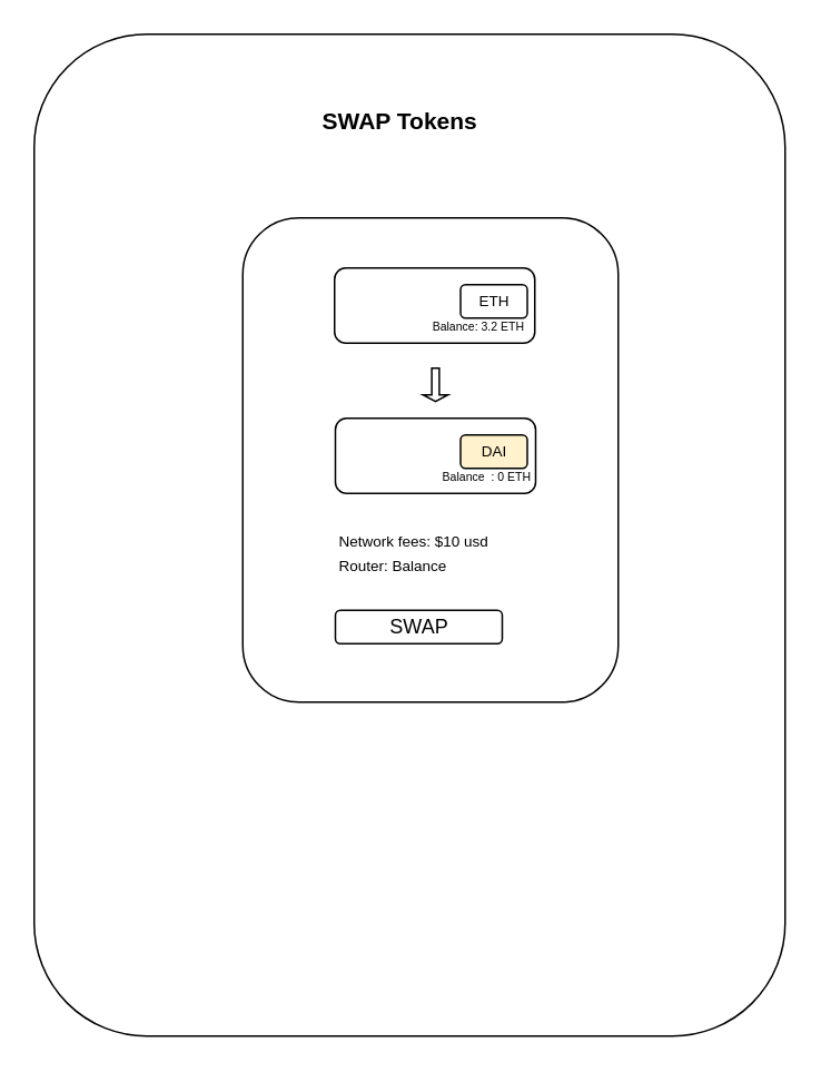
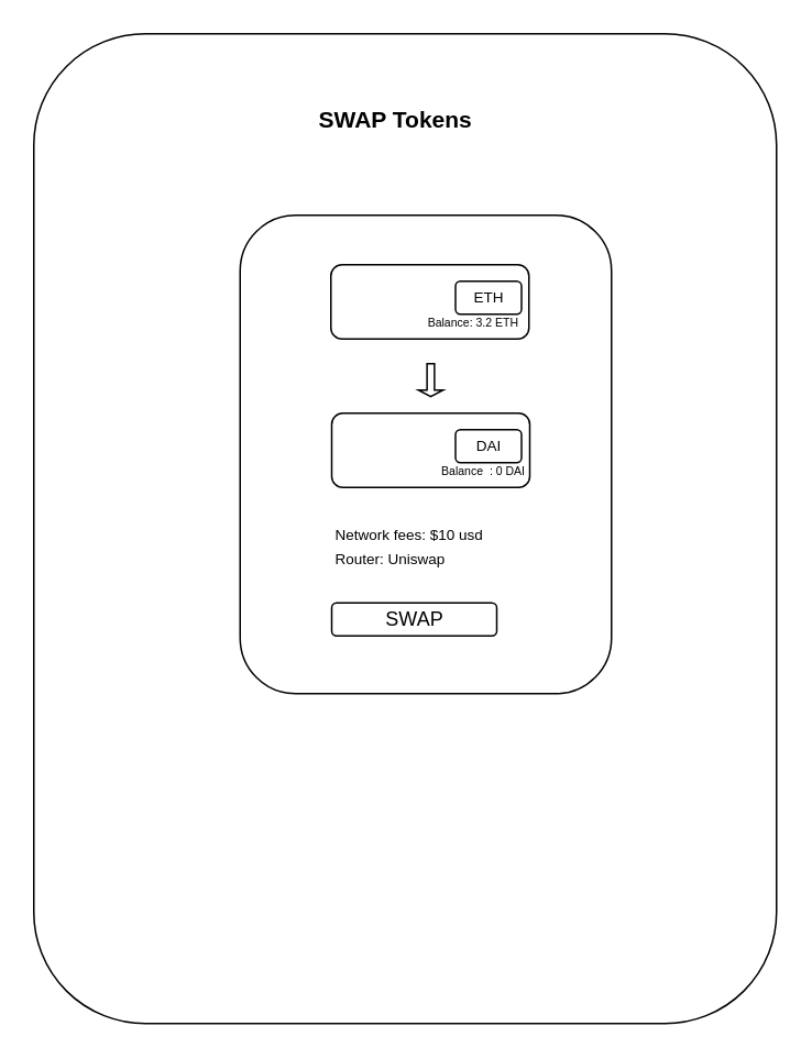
  <mxCell id="0" />
  <mxCell id="1" parent="0" />
  <mxCell id="2" value="" style="rounded=1;whiteSpace=wrap;html=1;" vertex="1" parent="1"><mxGeometry x="20" y="20" width="450" height="600" as="geometry" /></mxCell>
  <mxCell id="3" value="" style="rounded=1;whiteSpace=wrap;html=1;" vertex="1" parent="1"><mxGeometry x="145" y="130" width="225" height="290" as="geometry" /></mxCell>
  <mxCell id="4" value="" style="rounded=1;whiteSpace=wrap;html=1;" vertex="1" parent="1"><mxGeometry x="200" y="160" width="120" height="45" as="geometry" /></mxCell>
  <mxCell id="5" value="" style="rounded=1;whiteSpace=wrap;html=1;" vertex="1" parent="1"><mxGeometry x="200.5" y="250" width="120" height="45" as="geometry" /></mxCell>
  <mxCell id="6" value="SWAP" style="rounded=1;whiteSpace=wrap;html=1;" vertex="1" parent="1"><mxGeometry x="200.5" y="365" width="100" height="20" as="geometry" /></mxCell>
- <mxCell id="7" value="&lt;font style=&quot;font-size: 9px;&quot;&gt;Network fees: $10 usd&lt;br&gt;Router: Balance&lt;br&gt;&lt;/font&gt;" style="text;html=1;strokeColor=none;fillColor=none;align=left;verticalAlign=middle;whiteSpace=wrap;rounded=0;" vertex="1" parent="1"><mxGeometry x="200.5" y="305" width="120" height="50" as="geometry" /></mxCell>
+ <mxCell id="7" value="&lt;font style=&quot;font-size: 9px;&quot;&gt;Network fees: $10 usd&lt;br&gt;Router: Uniswap&lt;br&gt;&lt;/font&gt;" style="text;html=1;strokeColor=none;fillColor=none;align=left;verticalAlign=middle;whiteSpace=wrap;rounded=0;" vertex="1" parent="1"><mxGeometry x="200.5" y="305" width="120" height="50" as="geometry" /></mxCell>
  <mxCell id="8" value="" style="shape=singleArrow;direction=south;whiteSpace=wrap;html=1;fontSize=9;" vertex="1" parent="1"><mxGeometry x="253" y="220" width="15" height="20" as="geometry" /></mxCell>
  <mxCell id="9" value="ETH" style="rounded=1;whiteSpace=wrap;html=1;fontSize=9;" vertex="1" parent="1"><mxGeometry x="275.5" y="170" width="40" height="20" as="geometry" /></mxCell>
- <mxCell id="10" value="DAI" style="rounded=1;whiteSpace=wrap;html=1;fontSize=9;fillColor=#fff2cc;" vertex="1" parent="1"><mxGeometry x="275.5" y="260" width="40" height="20" as="geometry" /></mxCell>
+ <mxCell id="10" value="DAI" style="rounded=1;whiteSpace=wrap;html=1;fontSize=9;" vertex="1" parent="1"><mxGeometry x="275.5" y="260" width="40" height="20" as="geometry" /></mxCell>
  <mxCell id="11" value="&lt;div align=&quot;right&quot;&gt;&lt;font style=&quot;font-size: 7px;&quot;&gt;Balance: 3.2 ETH&lt;/font&gt;&lt;/div&gt;" style="text;html=1;strokeColor=none;fillColor=none;align=right;verticalAlign=middle;whiteSpace=wrap;rounded=0;fontSize=9;" vertex="1" parent="1"><mxGeometry x="225.5" y="180" width="90" height="30" as="geometry" /></mxCell>
- <mxCell id="12" value="&lt;div align=&quot;right&quot;&gt;&lt;font style=&quot;font-size: 7px;&quot;&gt;Balance&amp;nbsp; : 0 ETH&lt;br&gt;&lt;/font&gt;&lt;/div&gt;" style="text;html=1;strokeColor=none;fillColor=none;align=right;verticalAlign=middle;whiteSpace=wrap;rounded=0;fontSize=9;" vertex="1" parent="1"><mxGeometry x="230" y="270" width="90" height="30" as="geometry" /></mxCell>
+ <mxCell id="12" value="&lt;div align=&quot;right&quot;&gt;&lt;font style=&quot;font-size: 7px;&quot;&gt;Balance&amp;nbsp; : 0 DAI&lt;br&gt;&lt;/font&gt;&lt;/div&gt;" style="text;html=1;strokeColor=none;fillColor=none;align=right;verticalAlign=middle;whiteSpace=wrap;rounded=0;fontSize=9;" vertex="1" parent="1"><mxGeometry x="230" y="270" width="90" height="30" as="geometry" /></mxCell>
  <mxCell id="13" value="&lt;h1&gt;SWAP Tokens&lt;/h1&gt;" style="text;html=1;strokeColor=none;fillColor=none;spacing=5;spacingTop=-20;whiteSpace=wrap;overflow=hidden;rounded=0;fontSize=7;" vertex="1" parent="1"><mxGeometry x="188.25" y="65" width="164.5" height="25" as="geometry" /></mxCell>
